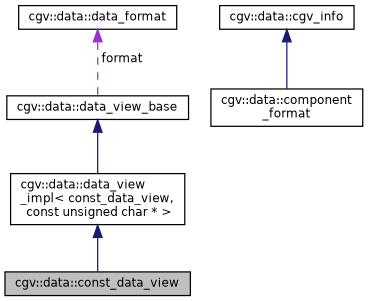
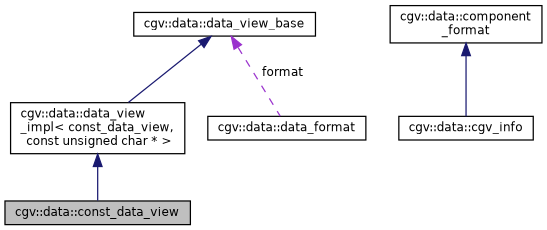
  digraph {
    node [color=black fontname=Helvetica fontsize=10 shape=record]
    edge [color=midnightblue dir=back fontname=Helvetica fontsize=10 labelfontname=Helvetica labelfontsize=10 style=solid]
    n1 [fillcolor=grey75 fontcolor=black height=0.2 label="cgv::data::const_data_view" style=filled width=0.4]
    n2 [height=0.2 label="cgv::data::data_view\l_impl\< const_data_view,\l const unsigned char * \>" width=0.4]
    n3 [height=0.2 label="cgv::data::data_view_base" width=0.4]
    n4 [height=0.2 label="cgv::data::data_format" width=0.4]
    n5 [height=0.2 label="cgv::data::component\l_format" width=0.4]
    n6 [height=0.2 label="cgv::data::cgv_info" width=0.4]
    n2 -> n1
    n3 -> n2
-   n4 -> n3 [color=darkorchid3 label=" format" style=dashed]
-   n6 -> n5
+   n3 -> n4 [color=darkorchid3 label=" format" style=dashed]
+   n5 -> n6
  }
